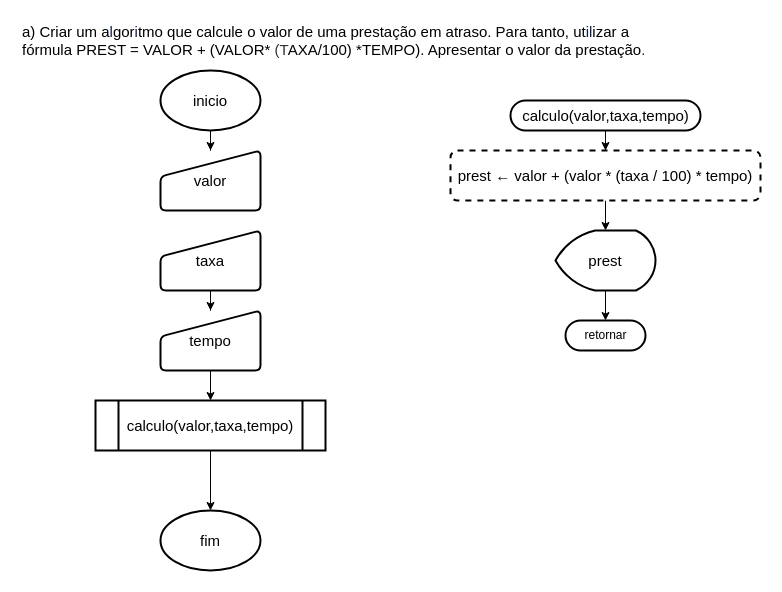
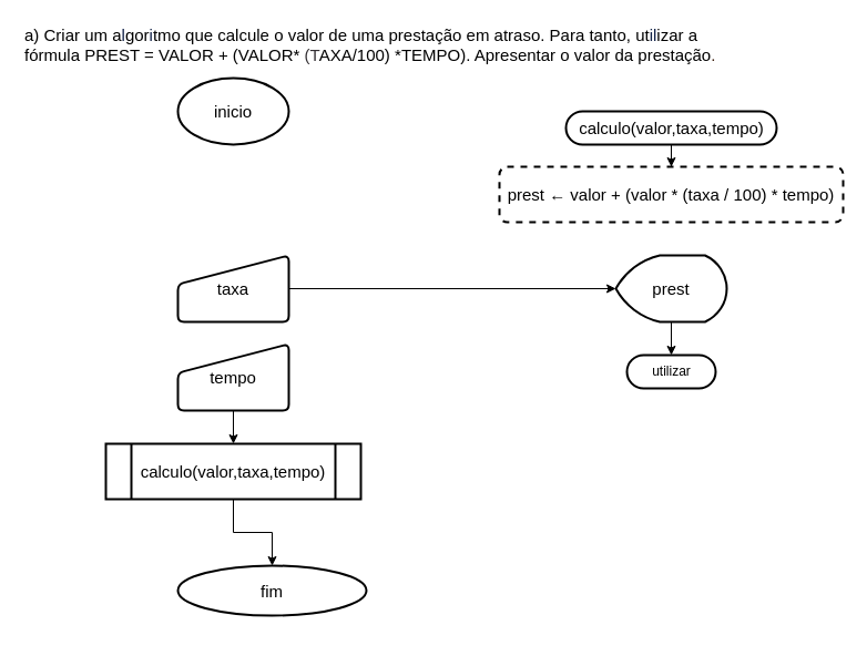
  <mxCell id="0" />
  <mxCell id="1" parent="0" />
  <mxCell id="2" value="&lt;span class=&quot;fontstyle0&quot; style=&quot;font-size: 15px;&quot;&gt;a) Criar um a&lt;/span&gt;&lt;span style=&quot;color: rgb(16, 32, 70); font-size: 15px;&quot; class=&quot;fontstyle0&quot;&gt;l&lt;/span&gt;&lt;span class=&quot;fontstyle0&quot; style=&quot;font-size: 15px;&quot;&gt;gor&lt;/span&gt;&lt;span style=&quot;color: rgb(16, 32, 70); font-size: 15px;&quot; class=&quot;fontstyle0&quot;&gt;i&lt;/span&gt;&lt;span class=&quot;fontstyle0&quot; style=&quot;font-size: 15px;&quot;&gt;tmo que calcule o valor de uma prestação em atraso. Para tanto, ut&lt;/span&gt;&lt;span style=&quot;color: rgb(16, 32, 70); font-size: 15px;&quot; class=&quot;fontstyle0&quot;&gt;il&lt;/span&gt;&lt;span class=&quot;fontstyle0&quot; style=&quot;font-size: 15px;&quot;&gt;izar a&lt;br style=&quot;font-size: 15px;&quot;&gt;fórmula PREST = VALOR +&amp;nbsp;&lt;/span&gt;&lt;span class=&quot;fontstyle0&quot; style=&quot;font-size: 15px;&quot;&gt;(VALOR*&amp;nbsp;&lt;/span&gt;&lt;span style=&quot;color: rgb(53, 49, 53); font-size: 15px;&quot; class=&quot;fontstyle0&quot;&gt;(T&lt;/span&gt;&lt;span class=&quot;fontstyle0&quot; style=&quot;font-size: 15px;&quot;&gt;AXA/100) *&lt;/span&gt;&lt;span class=&quot;fontstyle0&quot; style=&quot;font-size: 15px;&quot;&gt;TEMPO). Apresentar o valor da prestação&lt;/span&gt;&lt;span style=&quot;color: rgb(62, 31, 13); font-size: 15px;&quot; class=&quot;fontstyle0&quot;&gt;.&lt;/span&gt; " style="text;html=1;align=left;verticalAlign=middle;resizable=0;points=[];autosize=1;strokeColor=none;fillColor=none;fontSize=15;" parent="1" vertex="1"><mxGeometry width="640" height="40" as="geometry" x="20" y="20" /></mxCell>
- <mxCell id="3" value="" style="edgeStyle=orthogonalEdgeStyle;rounded=0;orthogonalLoop=1;jettySize=auto;html=1;fontSize=15;" parent="1" source="4" target="6" edge="1"><mxGeometry relative="1" as="geometry" /></mxCell>
  <mxCell id="4" value="prest ← valor + (valor * (taxa / 100) * tempo)" style="rounded=1;whiteSpace=wrap;html=1;absoluteArcSize=1;arcSize=14;strokeWidth=2;fontSize=15;dashed=1;" parent="1" vertex="1"><mxGeometry x="450" y="150" width="310" height="50" as="geometry" /></mxCell>
  <mxCell id="5" value="" style="edgeStyle=orthogonalEdgeStyle;rounded=0;orthogonalLoop=1;jettySize=auto;html=1;fontFamily=Helvetica;fontSize=12;fontColor=default;" parent="1" source="6" target="19" edge="1"><mxGeometry relative="1" as="geometry" /></mxCell>
  <mxCell id="6" value="prest" style="strokeWidth=2;html=1;shape=mxgraph.flowchart.display;whiteSpace=wrap;fontSize=15;" parent="1" vertex="1"><mxGeometry x="555" y="230" width="100" height="60" as="geometry" /></mxCell>
- <mxCell id="7" value="" style="edgeStyle=orthogonalEdgeStyle;rounded=0;orthogonalLoop=1;jettySize=auto;html=1;fontSize=15;" parent="1" source="8" target="10" edge="1"><mxGeometry relative="1" as="geometry" /></mxCell>
  <mxCell id="8" value="inicio" style="strokeWidth=2;html=1;shape=mxgraph.flowchart.start_1;whiteSpace=wrap;fontSize=15;" parent="1" vertex="1"><mxGeometry x="160" y="70" width="100" height="60" as="geometry" /></mxCell>
- <mxCell id="9" value="fim" style="strokeWidth=2;html=1;shape=mxgraph.flowchart.start_1;whiteSpace=wrap;fontSize=15;" parent="1" vertex="1"><mxGeometry x="160" y="510" width="100" height="60" as="geometry" /></mxCell>
- <mxCell id="10" value="valor" style="html=1;strokeWidth=2;shape=manualInput;whiteSpace=wrap;rounded=1;size=26;arcSize=11;fontSize=15;" parent="1" vertex="1"><mxGeometry x="160" y="150" width="100" height="60" as="geometry" /></mxCell>
- <mxCell id="11" value="" style="edgeStyle=orthogonalEdgeStyle;rounded=0;orthogonalLoop=1;jettySize=auto;html=1;fontSize=15;" parent="1" source="12" target="14" edge="1"><mxGeometry relative="1" as="geometry" /></mxCell>
+ <mxCell id="9" value="fim" style="strokeWidth=2;html=1;shape=mxgraph.flowchart.start_1;whiteSpace=wrap;fontSize=15;" parent="1" vertex="1"><mxGeometry x="160" y="510" width="170" height="45" as="geometry" /></mxCell>
+ <mxCell id="11" value="" style="edgeStyle=orthogonalEdgeStyle;rounded=0;orthogonalLoop=1;jettySize=auto;html=1;fontSize=15;" parent="1" source="12" target="6" edge="1"><mxGeometry relative="1" as="geometry" /></mxCell>
  <mxCell id="12" value="taxa" style="html=1;strokeWidth=2;shape=manualInput;whiteSpace=wrap;rounded=1;size=26;arcSize=11;fontSize=15;" parent="1" vertex="1"><mxGeometry x="160" y="230" width="100" height="60" as="geometry" /></mxCell>
  <mxCell id="13" value="" style="edgeStyle=orthogonalEdgeStyle;rounded=0;orthogonalLoop=1;jettySize=auto;html=1;fontSize=15;" parent="1" source="14" target="16" edge="1"><mxGeometry relative="1" as="geometry" /></mxCell>
  <mxCell id="14" value="tempo" style="html=1;strokeWidth=2;shape=manualInput;whiteSpace=wrap;rounded=1;size=26;arcSize=11;fontSize=15;" parent="1" vertex="1"><mxGeometry x="160" y="310" width="100" height="60" as="geometry" /></mxCell>
  <mxCell id="15" value="" style="edgeStyle=orthogonalEdgeStyle;rounded=0;orthogonalLoop=1;jettySize=auto;html=1;fontSize=15;" parent="1" source="16" target="9" edge="1"><mxGeometry relative="1" as="geometry" /></mxCell>
  <mxCell id="16" value="&lt;span style=&quot;&quot;&gt;calculo(valor,taxa,tempo)&lt;/span&gt;" style="shape=process;whiteSpace=wrap;html=1;backgroundOutline=1;fontSize=15;strokeWidth=2;rounded=1;arcSize=0;" parent="1" vertex="1"><mxGeometry x="95" y="400" width="230" height="50" as="geometry" /></mxCell>
  <mxCell id="17" value="" style="edgeStyle=orthogonalEdgeStyle;rounded=0;orthogonalLoop=1;jettySize=auto;html=1;fontFamily=Helvetica;fontSize=12;fontColor=default;" parent="1" source="18" target="4" edge="1"><mxGeometry relative="1" as="geometry" /></mxCell>
  <mxCell id="18" value="&lt;span style=&quot;font-size: 15px;&quot;&gt;calculo(valor,taxa,tempo)&lt;/span&gt;" style="html=1;dashed=0;whitespace=wrap;shape=mxgraph.dfd.start;fontFamily=Helvetica;fontSize=12;fontColor=default;strokeColor=default;strokeWidth=2;fillColor=default;" parent="1" vertex="1"><mxGeometry x="510" y="100" width="190" height="30" as="geometry" /></mxCell>
- <mxCell id="19" value="retornar" style="html=1;dashed=0;whitespace=wrap;shape=mxgraph.dfd.start;fontFamily=Helvetica;fontSize=12;fontColor=default;strokeColor=default;strokeWidth=2;fillColor=default;" parent="1" vertex="1"><mxGeometry x="565" y="320" width="80" height="30" as="geometry" /></mxCell>
+ <mxCell id="19" value="utilizar" style="html=1;dashed=0;whitespace=wrap;shape=mxgraph.dfd.start;fontFamily=Helvetica;fontSize=12;fontColor=default;strokeColor=default;strokeWidth=2;fillColor=default;" parent="1" vertex="1"><mxGeometry x="565" y="320" width="80" height="30" as="geometry" /></mxCell>
